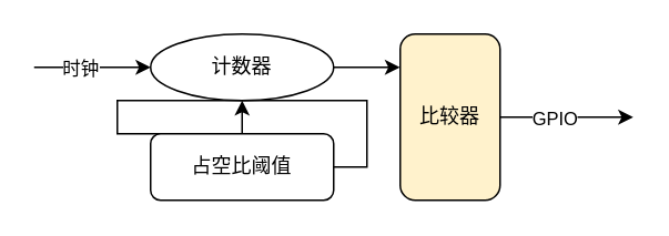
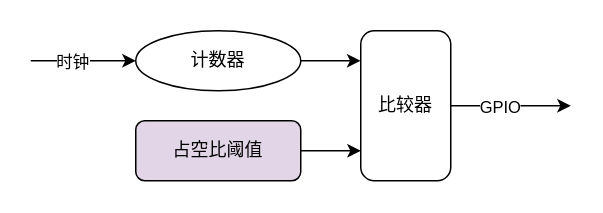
  <mxCell id="0" />
  <mxCell id="1" parent="0" />
  <mxCell id="2" style="edgeStyle=orthogonalEdgeStyle;rounded=0;orthogonalLoop=1;jettySize=auto;html=1;exitX=1;exitY=0.5;exitDx=0;exitDy=0;entryX=-0.003;entryY=0.197;entryDx=0;entryDy=0;entryPerimeter=0;" edge="1" parent="1" source="3" target="10"><mxGeometry relative="1" as="geometry" /></mxCell>
  <mxCell id="3" value="计数器" style="ellipse;whiteSpace=wrap;html=1;" vertex="1" parent="1"><mxGeometry x="90" y="20" width="110" height="40" as="geometry" /></mxCell>
  <mxCell id="4" value="" style="endArrow=classic;html=1;" edge="1" parent="1" target="3"><mxGeometry width="50" height="50" relative="1" as="geometry"><mxPoint x="20" y="40" as="sourcePoint" /><mxPoint x="100" y="40" as="targetPoint" /></mxGeometry></mxCell>
  <mxCell id="5" value="时钟" style="edgeLabel;html=1;align=center;verticalAlign=middle;resizable=0;points=[];" vertex="1" connectable="0" parent="4"><mxGeometry x="-0.233" y="-2" relative="1" as="geometry"><mxPoint y="-2" as="offset" /></mxGeometry></mxCell>
- <mxCell id="6" style="edgeStyle=orthogonalEdgeStyle;rounded=0;orthogonalLoop=1;jettySize=auto;html=1;exitX=1;exitY=0.5;exitDx=0;exitDy=0;" edge="1" parent="1" source="7" target="3"><mxGeometry relative="1" as="geometry"><mxPoint x="260" y="100" as="targetPoint" /></mxGeometry></mxCell>
- <mxCell id="7" value="占空比阈值" style="rounded=1;whiteSpace=wrap;html=1;" vertex="1" parent="1"><mxGeometry x="90" y="80" width="110" height="40" as="geometry" /></mxCell>
+ <mxCell id="6" style="edgeStyle=orthogonalEdgeStyle;rounded=0;orthogonalLoop=1;jettySize=auto;html=1;exitX=1;exitY=0.5;exitDx=0;exitDy=0;entryX=0;entryY=0.8;entryDx=0;entryDy=0;entryPerimeter=0;" edge="1" parent="1" source="7" target="10"><mxGeometry relative="1" as="geometry"><mxPoint x="260" y="100" as="targetPoint" /></mxGeometry></mxCell>
+ <mxCell id="7" value="占空比阈值" style="rounded=1;whiteSpace=wrap;html=1;fillColor=#e1d5e7;" vertex="1" parent="1"><mxGeometry x="90" y="80" width="110" height="40" as="geometry" /></mxCell>
  <mxCell id="8" style="edgeStyle=orthogonalEdgeStyle;rounded=0;orthogonalLoop=1;jettySize=auto;html=1;exitX=1;exitY=0.5;exitDx=0;exitDy=0;" edge="1" parent="1" source="10"><mxGeometry relative="1" as="geometry"><mxPoint x="380" y="70" as="targetPoint" /></mxGeometry></mxCell>
  <mxCell id="9" value="GPIO" style="edgeLabel;html=1;align=center;verticalAlign=middle;resizable=0;points=[];" vertex="1" connectable="0" parent="8"><mxGeometry x="-0.217" relative="1" as="geometry"><mxPoint as="offset" /></mxGeometry></mxCell>
- <mxCell id="10" value="比较器" style="rounded=1;whiteSpace=wrap;html=1;fillColor=#fff2cc;" vertex="1" parent="1"><mxGeometry x="240" y="20" width="60" height="100" as="geometry" /></mxCell>
+ <mxCell id="10" value="比较器" style="rounded=1;whiteSpace=wrap;html=1;" vertex="1" parent="1"><mxGeometry x="240" y="20" width="60" height="100" as="geometry" /></mxCell>
